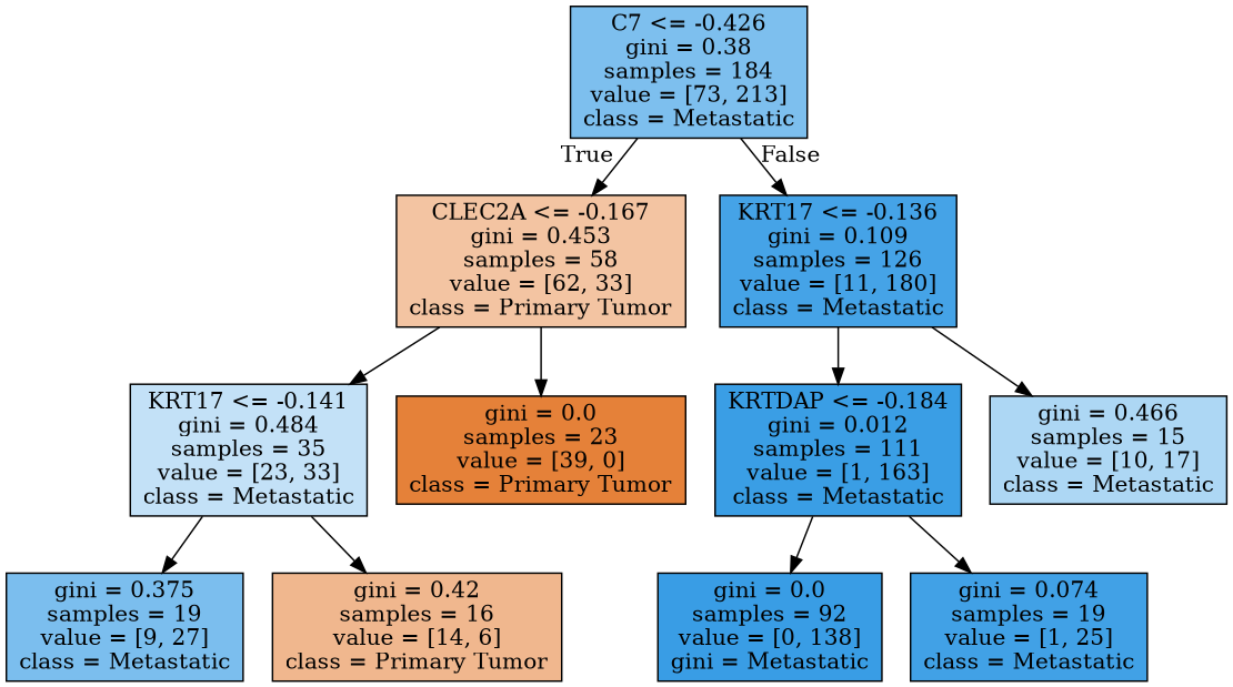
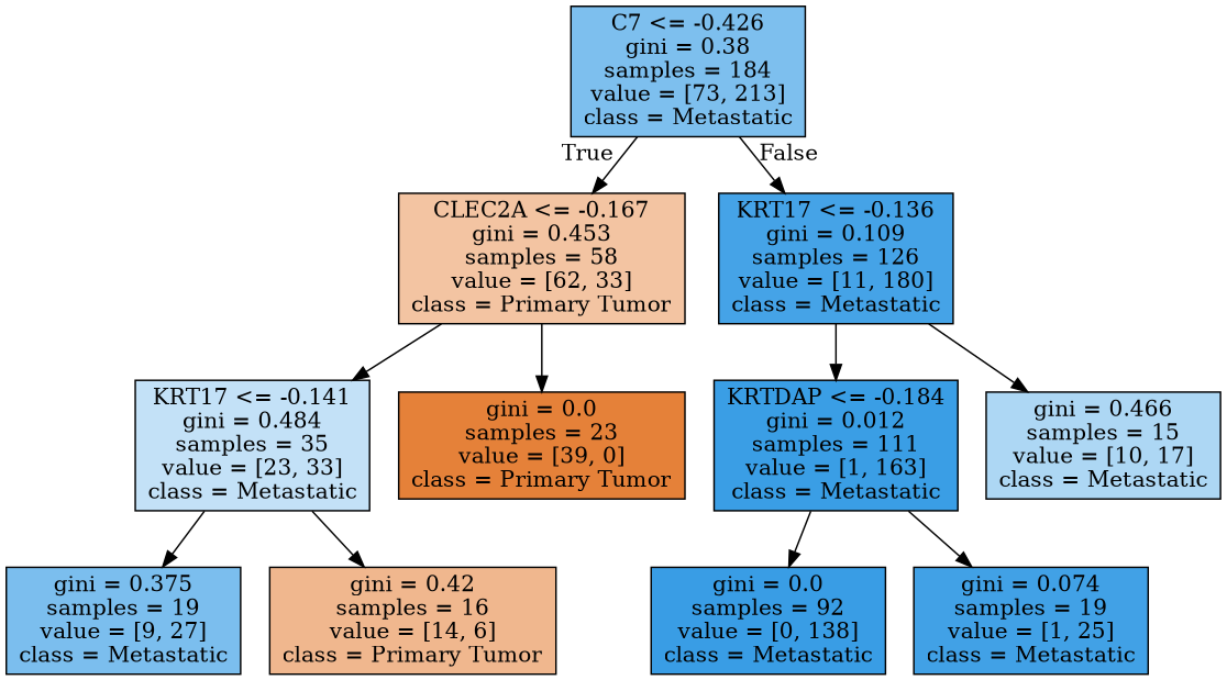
  digraph {
    node [color=black shape=box style=filled]
    n1 [fillcolor="#7dbfee" label="C7 <= -0.426\ngini = 0.38\nsamples = 184\nvalue = [73, 213]\nclass = Metastatic"]
    n2 [fillcolor="#f3c4a2" label="CLEC2A <= -0.167\ngini = 0.453\nsamples = 58\nvalue = [62, 33]\nclass = Primary Tumor"]
    n3 [fillcolor="#45a3e7" label="KRT17 <= -0.136\ngini = 0.109\nsamples = 126\nvalue = [11, 180]\nclass = Metastatic"]
    n4 [fillcolor="#c3e1f7" label="KRT17 <= -0.141\ngini = 0.484\nsamples = 35\nvalue = [23, 33]\nclass = Metastatic"]
    n5 [fillcolor="#e58139" label="gini = 0.0\nsamples = 23\nvalue = [39, 0]\nclass = Primary Tumor"]
    n6 [fillcolor="#7bbeee" label="gini = 0.375\nsamples = 19\nvalue = [9, 27]\nclass = Metastatic"]
    n7 [fillcolor="#f0b78e" label="gini = 0.42\nsamples = 16\nvalue = [14, 6]\nclass = Primary Tumor"]
    n8 [fillcolor="#3a9ee5" label="KRTDAP <= -0.184\ngini = 0.012\nsamples = 111\nvalue = [1, 163]\nclass = Metastatic"]
    n9 [fillcolor="#add7f4" label="gini = 0.466\nsamples = 15\nvalue = [10, 17]\nclass = Metastatic"]
-   n10 [fillcolor="#399de5" label="gini = 0.0\nsamples = 92\nvalue = [0, 138]\ngini = Metastatic"]
+   n10 [fillcolor="#399de5" label="gini = 0.0\nsamples = 92\nvalue = [0, 138]\nclass = Metastatic"]
    n11 [fillcolor="#41a1e6" label="gini = 0.074\nsamples = 19\nvalue = [1, 25]\nclass = Metastatic"]
    n1 -> n2 [headlabel=True labelangle=45 labeldistance=2.5]
    n1 -> n3 [headlabel=False labelangle=-45 labeldistance=2.5]
    n2 -> n4
    n2 -> n5
    n3 -> n8
    n3 -> n9
    n4 -> n6
    n4 -> n7
    n8 -> n10
    n8 -> n11
  }
